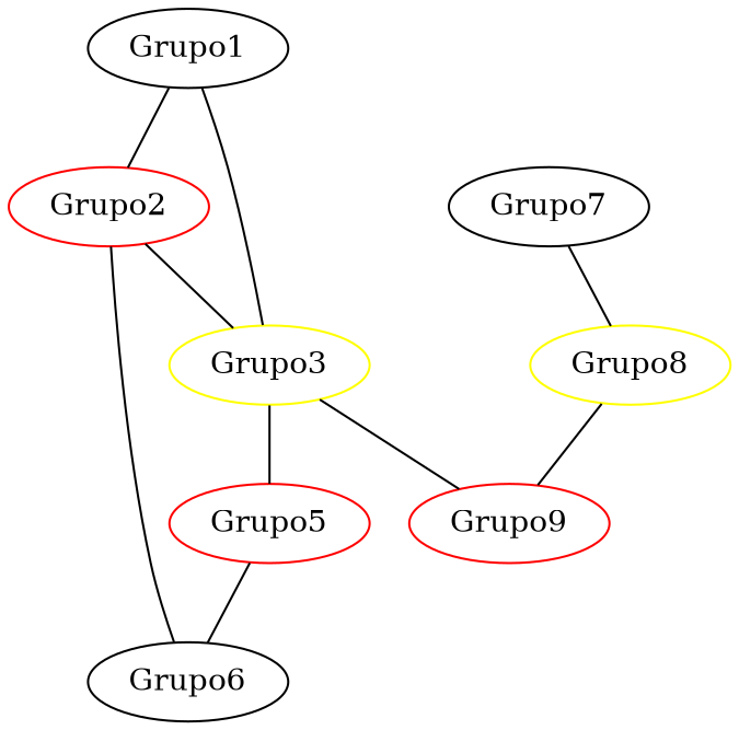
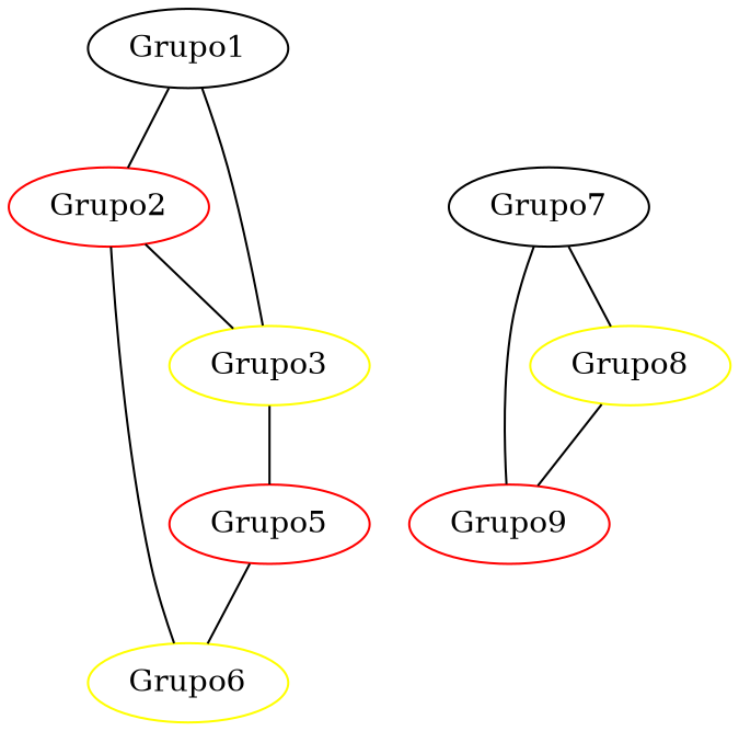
  strict graph {
    node [color=red]
    edge [style=solid]
    n1 [label=Grupo1 color=""]
    n2 [label=Grupo2]
    n3 [color=yellow label=Grupo3]
    n4 [label=Grupo5]
-   n5 [color=black label=Grupo6]
+   n5 [color=yellow label=Grupo6]
    n6 [label=Grupo7 color=""]
    n7 [label=Grupo9]
    n8 [color=yellow label=Grupo8]
    n1 -- n2
    n2 -- n3
    n3 -- n1
    n3 -- n4
    n4 -- n5
    n5 -- n2
-   n3 -- n7
+   n6 -- n7
    n6 -- n8
    n8 -- n7
  }
